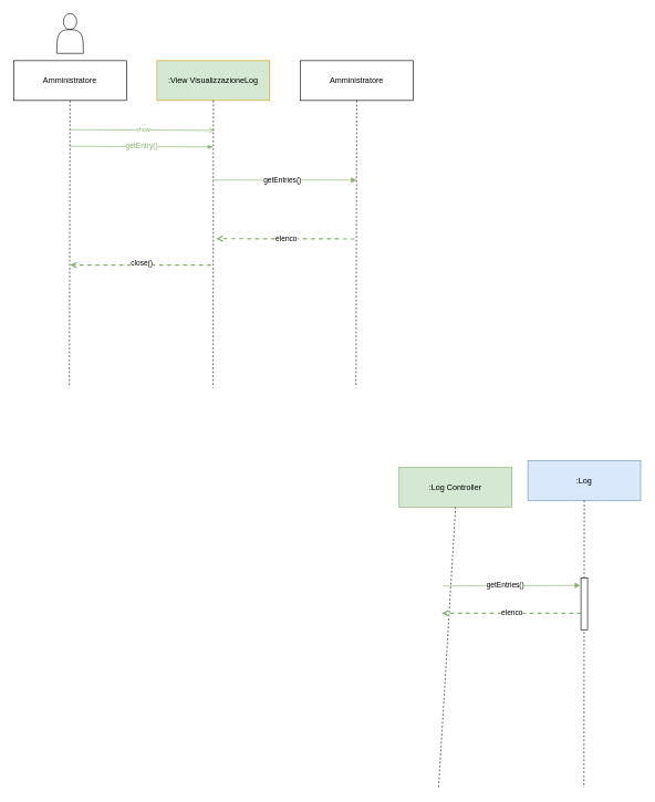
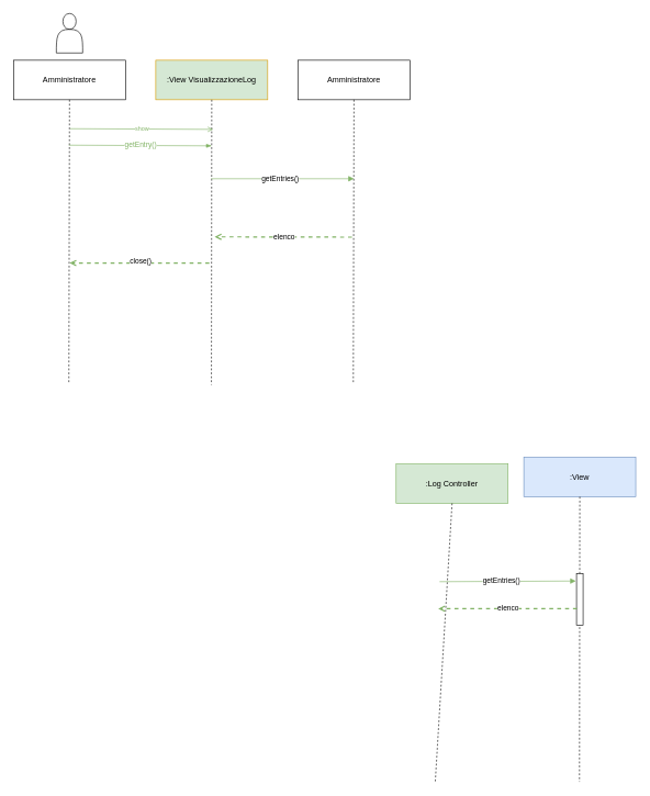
  <mxCell id="0" />
  <mxCell id="1" parent="0" />
  <mxCell id="2" value=":View VisualizzazioneLog" style="rounded=0;whiteSpace=wrap;html=1;fillColor=#d5e8d4;strokeColor=#d79b00;" vertex="1" parent="1"><mxGeometry x="236" y="91" width="170" height="60" as="geometry" /></mxCell>
  <mxCell id="3" value="Amministratore" style="rounded=0;whiteSpace=wrap;html=1;" vertex="1" parent="1"><mxGeometry x="20" y="91" width="170" height="60" as="geometry" /></mxCell>
  <mxCell id="4" value=":Log Controller" style="rounded=0;whiteSpace=wrap;html=1;fillColor=#d5e8d4;strokeColor=#82b366;" vertex="1" parent="1"><mxGeometry x="601" y="704" width="170" height="60" as="geometry" /></mxCell>
  <mxCell id="5" value="" style="endArrow=none;dashed=1;html=1;rounded=0;exitX=0.5;exitY=1;exitDx=0;exitDy=0;" edge="1" parent="1" source="3"><mxGeometry width="50" height="50" relative="1" as="geometry"><mxPoint x="292" y="300" as="sourcePoint" /><mxPoint x="104" y="580" as="targetPoint" /></mxGeometry></mxCell>
  <mxCell id="6" value="" style="endArrow=none;dashed=1;html=1;rounded=0;exitX=0.5;exitY=1;exitDx=0;exitDy=0;" edge="1" parent="1" source="2"><mxGeometry width="50" height="50" relative="1" as="geometry"><mxPoint x="321.5" y="155" as="sourcePoint" /><mxPoint x="320.5" y="584" as="targetPoint" /></mxGeometry></mxCell>
  <mxCell id="7" value="" style="endArrow=none;dashed=1;html=1;rounded=0;exitX=0.5;exitY=1;exitDx=0;exitDy=0;" edge="1" parent="1" source="4"><mxGeometry width="50" height="50" relative="1" as="geometry"><mxPoint x="661.5" y="758" as="sourcePoint" /><mxPoint x="660.5" y="1187" as="targetPoint" /></mxGeometry></mxCell>
  <mxCell id="8" value="" style="endArrow=open;html=1;rounded=0;endFill=0;fillColor=#d5e8d4;strokeColor=#82b366;" edge="1" parent="1"><mxGeometry width="50" height="50" relative="1" as="geometry"><mxPoint x="106" y="195" as="sourcePoint" /><mxPoint x="323" y="196" as="targetPoint" /></mxGeometry></mxCell>
  <mxCell id="9" value="&lt;font color=&quot;#82b366&quot; style=&quot;font-size: 9px;&quot;&gt;show&lt;/font&gt;" style="edgeLabel;html=1;align=center;verticalAlign=middle;resizable=0;points=[];" vertex="1" connectable="0" parent="8"><mxGeometry x="-0.004" y="2" relative="1" as="geometry"><mxPoint as="offset" /></mxGeometry></mxCell>
  <mxCell id="10" value="" style="endArrow=block;html=1;rounded=0;endFill=1;fillColor=#d5e8d4;strokeColor=#82b366;" edge="1" parent="1"><mxGeometry width="50" height="50" relative="1" as="geometry"><mxPoint x="320" y="271" as="sourcePoint" /><mxPoint x="537" y="271" as="targetPoint" /></mxGeometry></mxCell>
  <mxCell id="11" value="getEntries()" style="edgeLabel;html=1;align=center;verticalAlign=middle;resizable=0;points=[];" vertex="1" connectable="0" parent="10"><mxGeometry x="-0.042" y="1" relative="1" as="geometry"><mxPoint as="offset" /></mxGeometry></mxCell>
  <mxCell id="12" value="" style="endArrow=block;html=1;rounded=0;endFill=1;fillColor=#d5e8d4;strokeColor=#82b366;exitX=0.5;exitY=0;exitDx=0;exitDy=0;" edge="1" parent="1"><mxGeometry width="50" height="50" relative="1" as="geometry"><mxPoint x="667" y="883" as="sourcePoint" /><mxPoint x="874" y="882" as="targetPoint" /></mxGeometry></mxCell>
  <mxCell id="13" value="getEntries()" style="edgeLabel;html=1;align=center;verticalAlign=middle;resizable=0;points=[];" vertex="1" connectable="0" parent="12"><mxGeometry x="-0.089" y="1" relative="1" as="geometry"><mxPoint as="offset" /></mxGeometry></mxCell>
- <mxCell id="14" value=":Log" style="rounded=0;whiteSpace=wrap;html=1;fillColor=#dae8fc;strokeColor=#6c8ebf;" vertex="1" parent="1"><mxGeometry x="795" y="694" width="170" height="60" as="geometry" /></mxCell>
+ <mxCell id="14" value=":View" style="rounded=0;whiteSpace=wrap;html=1;fillColor=#dae8fc;strokeColor=#6c8ebf;" vertex="1" parent="1"><mxGeometry x="795" y="694" width="170" height="60" as="geometry" /></mxCell>
  <mxCell id="15" value="" style="endArrow=none;dashed=1;html=1;rounded=0;exitX=0.5;exitY=1;exitDx=0;exitDy=0;" edge="1" parent="1" source="14"><mxGeometry width="50" height="50" relative="1" as="geometry"><mxPoint x="880.5" y="758" as="sourcePoint" /><mxPoint x="879.5" y="1187" as="targetPoint" /></mxGeometry></mxCell>
  <mxCell id="16" value="" style="rounded=0;whiteSpace=wrap;html=1;rotation=90;" vertex="1" parent="1"><mxGeometry x="841" y="905" width="78" height="10" as="geometry" /></mxCell>
  <mxCell id="17" value="" style="endArrow=open;dashed=1;html=1;strokeWidth=2;rounded=0;fillColor=#d5e8d4;strokeColor=#82b366;endFill=0;exitX=0.679;exitY=0.933;exitDx=0;exitDy=0;exitPerimeter=0;" edge="1" parent="1" source="16"><mxGeometry width="50" height="50" relative="1" as="geometry"><mxPoint x="714" y="948" as="sourcePoint" /><mxPoint x="665" y="924" as="targetPoint" /></mxGeometry></mxCell>
  <mxCell id="18" value="elenco" style="edgeLabel;html=1;align=center;verticalAlign=middle;resizable=0;points=[];" vertex="1" connectable="0" parent="17"><mxGeometry x="-0.005" relative="1" as="geometry"><mxPoint as="offset" /></mxGeometry></mxCell>
  <mxCell id="19" value="" style="endArrow=open;dashed=1;html=1;strokeWidth=2;rounded=0;fillColor=#d5e8d4;strokeColor=#82b366;endFill=0;exitX=0.839;exitY=0.801;exitDx=0;exitDy=0;exitPerimeter=0;entryX=0.705;entryY=0.057;entryDx=0;entryDy=0;entryPerimeter=0;" edge="1" parent="1"><mxGeometry width="50" height="50" relative="1" as="geometry"><mxPoint x="534" y="359.703" as="sourcePoint" /><mxPoint x="325.43" y="359.215" as="targetPoint" /></mxGeometry></mxCell>
  <mxCell id="20" value="elenco" style="edgeLabel;html=1;align=center;verticalAlign=middle;resizable=0;points=[];" vertex="1" connectable="0" parent="19"><mxGeometry x="-0.005" relative="1" as="geometry"><mxPoint as="offset" /></mxGeometry></mxCell>
  <mxCell id="21" value="" style="endArrow=open;dashed=1;html=1;strokeWidth=2;rounded=0;fillColor=#d5e8d4;strokeColor=#82b366;endFill=0;exitX=0.884;exitY=0.867;exitDx=0;exitDy=0;exitPerimeter=0;" edge="1" parent="1"><mxGeometry width="50" height="50" relative="1" as="geometry"><mxPoint x="317.33" y="399.132" as="sourcePoint" /><mxPoint x="105" y="399" as="targetPoint" /></mxGeometry></mxCell>
  <mxCell id="22" value="&lt;font style=&quot;font-size: 9px;&quot;&gt;ok&lt;/font&gt;" style="edgeLabel;html=1;align=center;verticalAlign=middle;resizable=0;points=[];" vertex="1" connectable="0" parent="21"><mxGeometry x="-0.005" relative="1" as="geometry"><mxPoint as="offset" /></mxGeometry></mxCell>
  <mxCell id="23" value="close()" style="edgeLabel;html=1;align=center;verticalAlign=middle;resizable=0;points=[];" vertex="1" connectable="0" parent="21"><mxGeometry x="-0.013" y="-3" relative="1" as="geometry"><mxPoint as="offset" /></mxGeometry></mxCell>
  <mxCell id="24" value="" style="shape=actor;whiteSpace=wrap;html=1;" vertex="1" parent="1"><mxGeometry x="85" y="20" width="40" height="60" as="geometry" /></mxCell>
  <mxCell id="25" value="" style="endArrow=blockThin;html=1;rounded=0;endFill=1;fillColor=#d5e8d4;strokeColor=#82b366;" edge="1" parent="1"><mxGeometry width="50" height="50" relative="1" as="geometry"><mxPoint x="104" y="220" as="sourcePoint" /><mxPoint x="321" y="221" as="targetPoint" /></mxGeometry></mxCell>
  <mxCell id="26" value="&lt;font color=&quot;#82b366&quot;&gt;getEntry()&lt;/font&gt;" style="edgeLabel;html=1;align=center;verticalAlign=middle;resizable=0;points=[];" vertex="1" connectable="0" parent="25"><mxGeometry x="-0.004" y="2" relative="1" as="geometry"><mxPoint as="offset" /></mxGeometry></mxCell>
  <mxCell id="27" value="Amministratore" style="rounded=0;whiteSpace=wrap;html=1;" vertex="1" parent="1"><mxGeometry x="452" y="91" width="170" height="60" as="geometry" /></mxCell>
  <mxCell id="28" value="" style="endArrow=none;dashed=1;html=1;rounded=0;exitX=0.5;exitY=1;exitDx=0;exitDy=0;" edge="1" source="27" parent="1"><mxGeometry width="50" height="50" relative="1" as="geometry"><mxPoint x="724" y="300" as="sourcePoint" /><mxPoint x="536" y="580" as="targetPoint" /></mxGeometry></mxCell>
